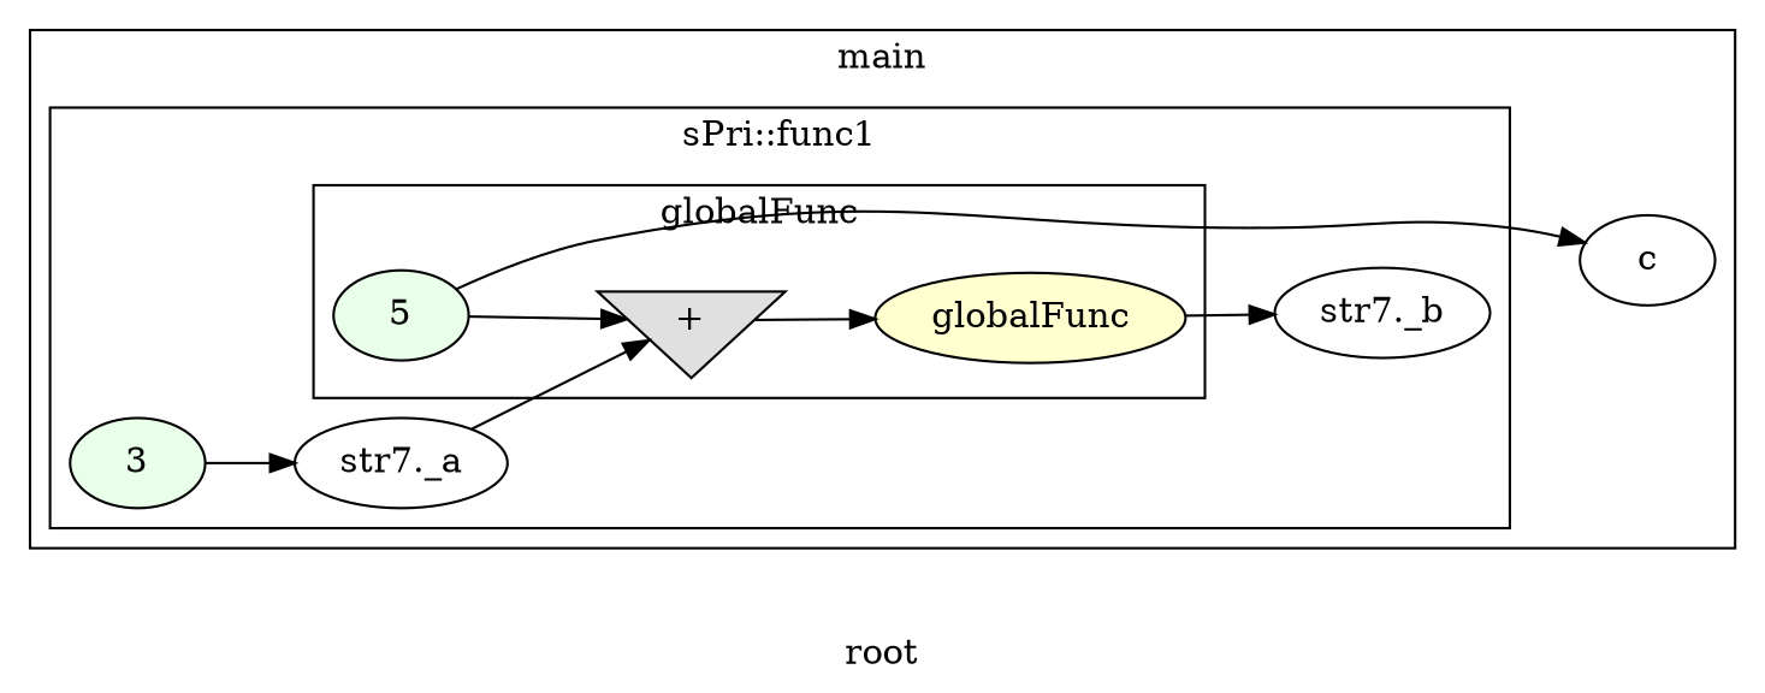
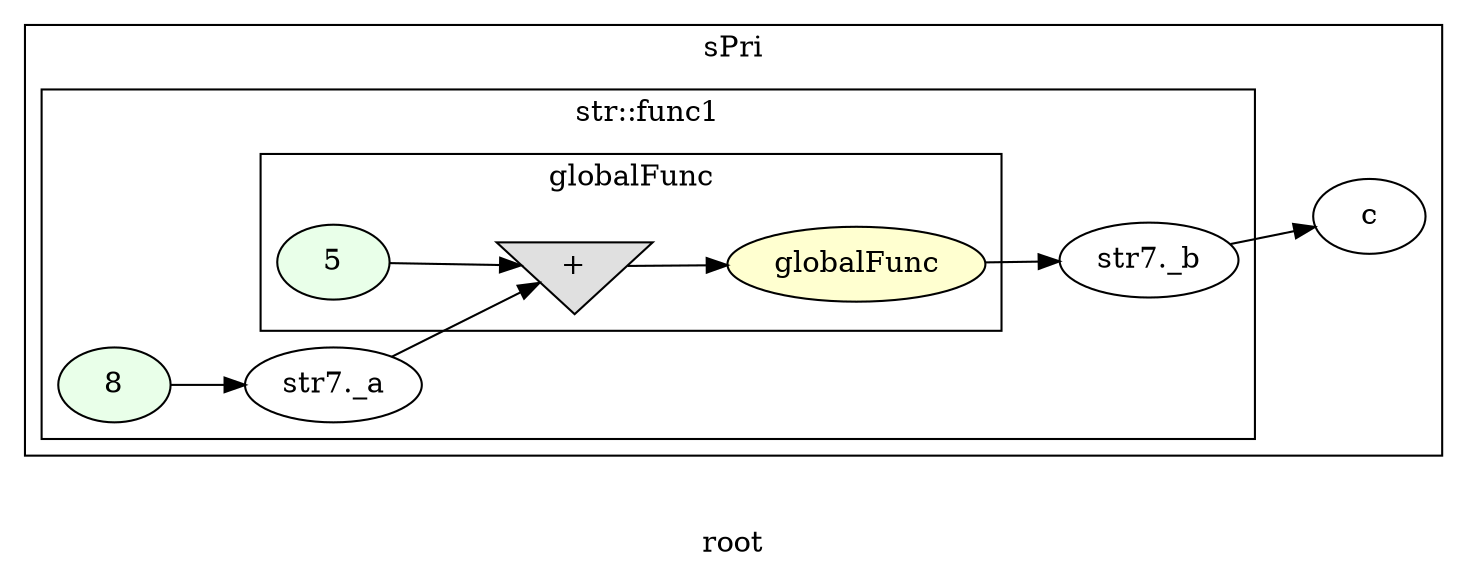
  digraph {
    label=root
    rankdir=LR
    node [style=filled]
    n1 [fillcolor="#E9FFE9" label=5 startinglines=17]
    n2 [fillcolor="#E0E0E0" label="+" shape=invtriangle startinglines=17]
    n3 [fillcolor="#FFFFD0" label=globalFunc startinglines=17]
-   n4 [fillcolor="#E9FFE9" label=3 startinglines=22]
+   n4 [fillcolor="#E9FFE9" label=8 startinglines=22]
    n5 [label="str7._a" startingline=22 style=""]
    n6 [label="str7._b" startingline=17 style=""]
    n7 [label=c startingline=29 style=""]
    subgraph cluster_1 {
-     label=main
+     label=sPri
      parent=G
      startinglines="20_26_26"
      n7
      subgraph cluster_2 {
-       label="sPri::func1"
+       label="str::func1"
        parent=cluster_1
        startinglines="26_27_28"
        n4
        n5
        n6
        subgraph cluster_3 {
          label=globalFunc
          parent=cluster_2
          startinglines="28_22_23"
          n1
          n2
          n3
        }
      }
    }
    n1 -> n2
    n2 -> n3
    n3 -> n6
    n4 -> n5
    n5 -> n2
-   n1 -> n7
+   n6 -> n7
  }
